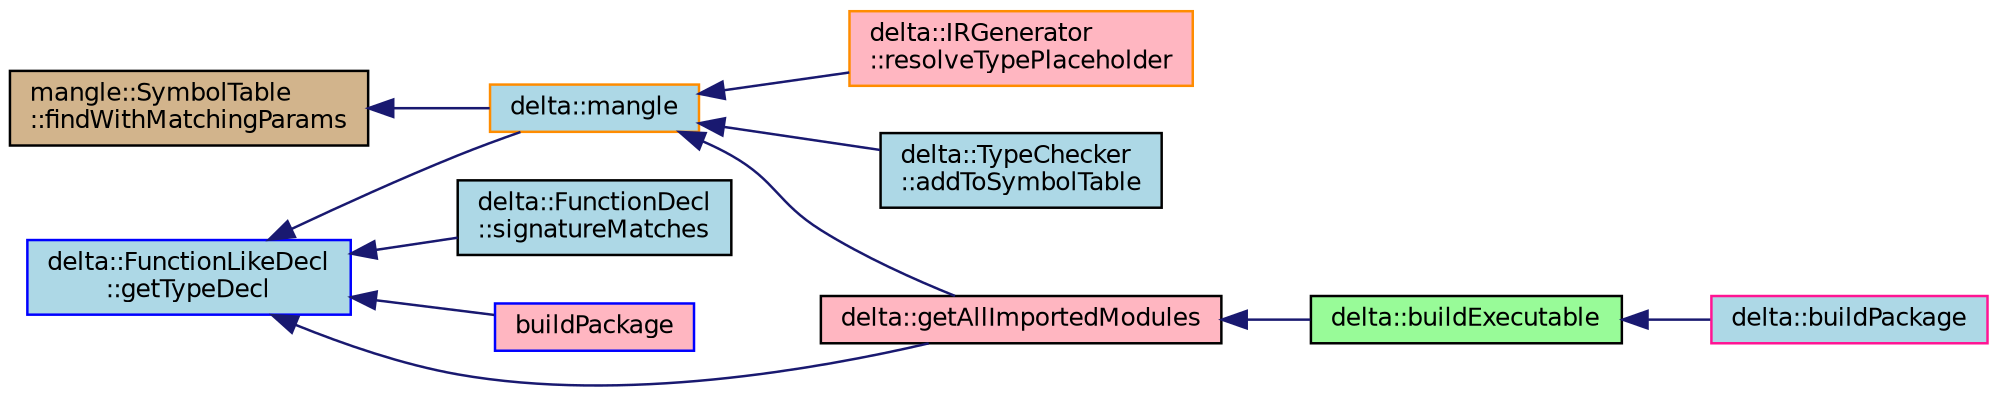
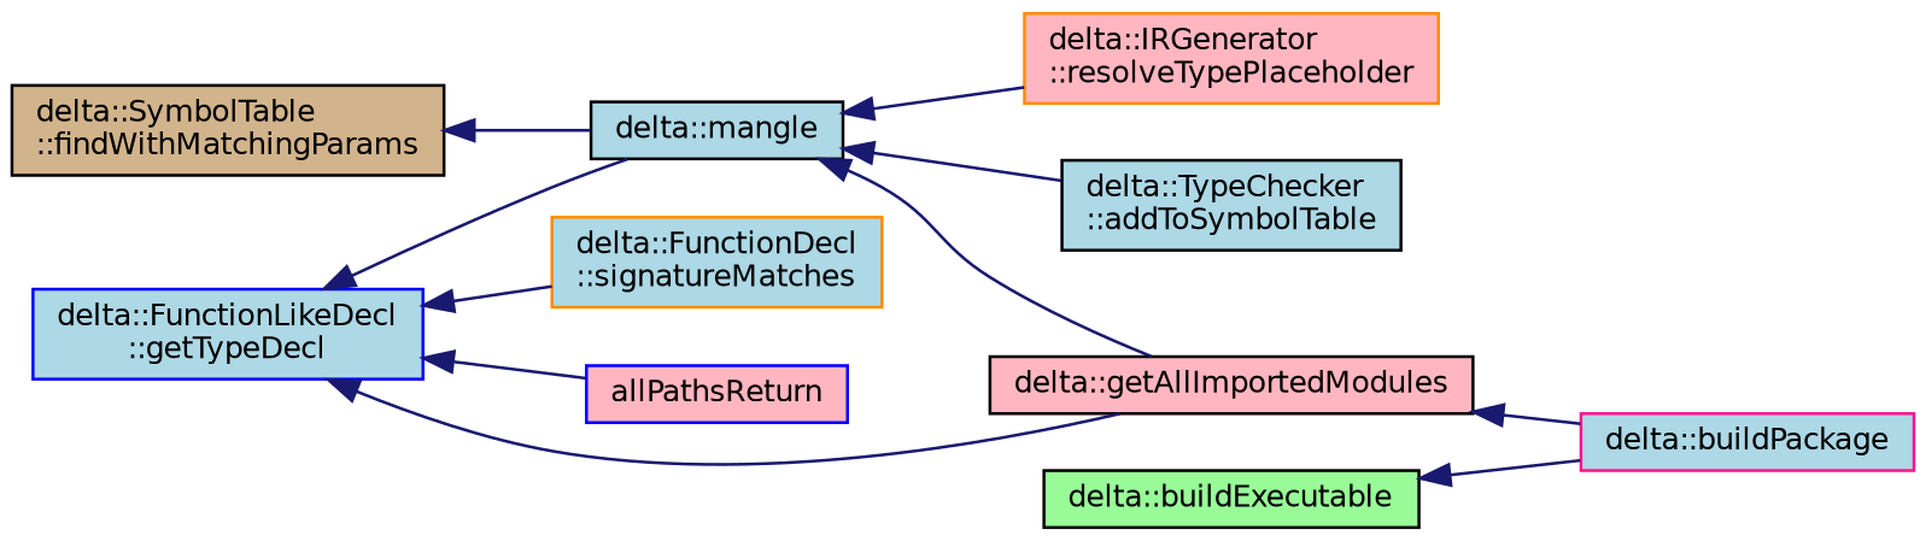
  digraph {
    rankdir=LR
    node [color=black fillcolor=lightblue fontname=Helvetica fontsize=10 shape=record style=filled]
    edge [color=midnightblue dir=back fontname=Helvetica fontsize=10 labelfontname=Helvetica labelfontsize=10 style=solid]
    n1 [color=blue fontcolor=black height=0.2 label="delta::FunctionLikeDecl\l::getTypeDecl" width=0.4]
-   n2 [height=0.2 label="delta::FunctionDecl\l::signatureMatches" width=0.4]
-   n3 [color=darkorange height=0.2 label="delta::mangle" width=0.4]
-   n4 [color=blue fillcolor=lightpink height=0.2 label=buildPackage width=0.4]
+   n2 [color=darkorange height=0.2 label="delta::FunctionDecl\l::signatureMatches" width=0.4]
+   n3 [height=0.2 label="delta::mangle" width=0.4]
+   n4 [color=blue fillcolor=lightpink height=0.2 label=allPathsReturn width=0.4]
    n5 [fillcolor=lightpink height=0.2 label="delta::getAllImportedModules" width=0.4]
    n6 [color=darkorange fillcolor=lightpink height=0.2 label="delta::IRGenerator\l::resolveTypePlaceholder" width=0.4]
    n7 [height=0.2 label="delta::TypeChecker\l::addToSymbolTable" width=0.4]
-   n8 [fillcolor=tan height=0.2 label="mangle::SymbolTable\l::findWithMatchingParams" width=0.4]
+   n8 [fillcolor=tan height=0.2 label="delta::SymbolTable\l::findWithMatchingParams" width=0.4]
    n9 [fillcolor=palegreen height=0.2 label="delta::buildExecutable" width=0.4]
    n10 [color=deeppink height=0.2 label="delta::buildPackage" width=0.4]
    n1 -> n2
    n1 -> n3
    n1 -> n4
    n1 -> n5
    n3 -> n5
    n3 -> n6
    n3 -> n7
-   n5 -> n9
+   n5 -> n10
    n8 -> n3
    n9 -> n10
  }
